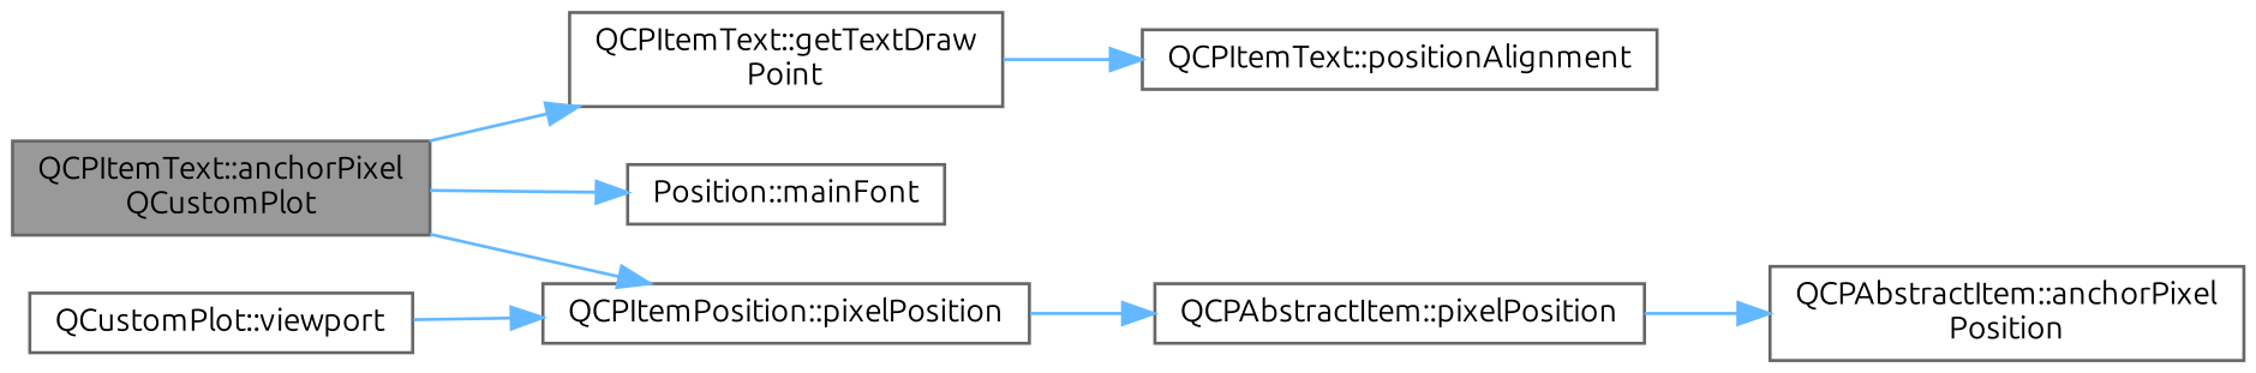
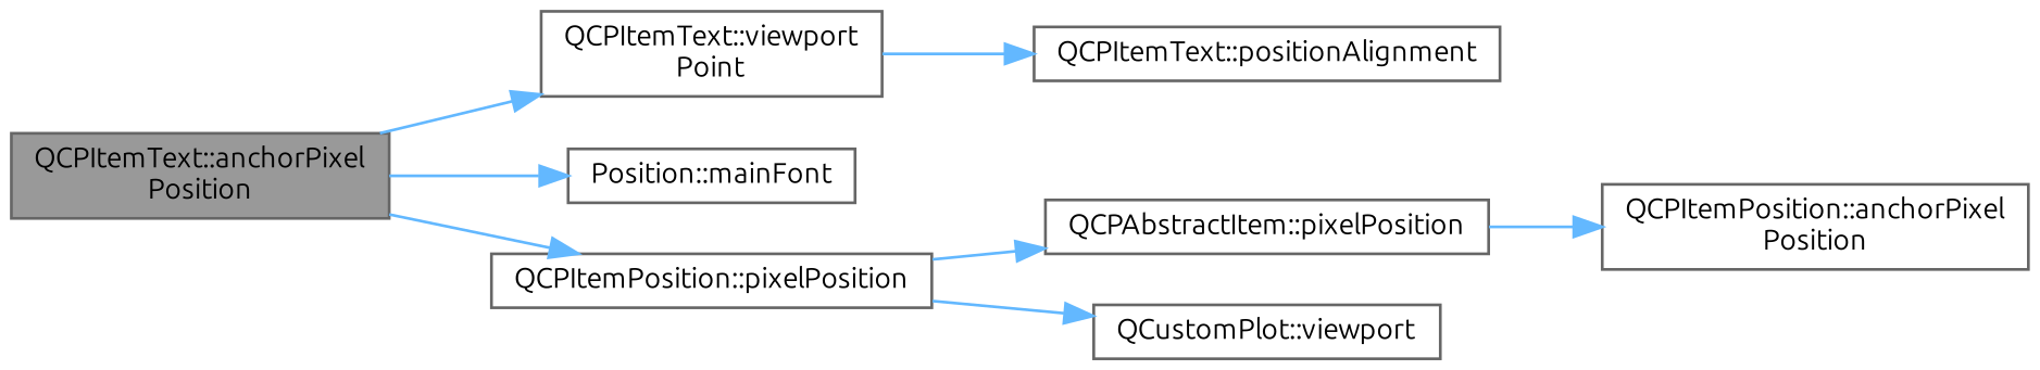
  digraph {
    fontname=Ubuntu
    rankdir=LR
    node [color=grey40 fillcolor=white fontname=Ubuntu fontsize=10 shape=box style=filled]
    edge [color=steelblue1 fontname=Ubuntu fontsize=10 labelfontname=Helvetica labelfontsize=10 style=solid]
-   n1 [color=gray40 fillcolor=grey60 fontcolor=black height=0.2 label="QCPItemText::anchorPixel\lQCustomPlot" width=0.4]
-   n2 [height=0.2 label="QCPItemText::getTextDraw\lPoint" width=0.4]
+   n1 [color=gray40 fillcolor=grey60 fontcolor=black height=0.2 label="QCPItemText::anchorPixel\lPosition" width=0.4]
+   n2 [height=0.2 label="QCPItemText::viewport\lPoint" width=0.4]
    n3 [height=0.2 label="Position::mainFont" width=0.4]
    n4 [height=0.2 label="QCPItemPosition::pixelPosition" width=0.4]
    n5 [height=0.2 label="QCPItemText::positionAlignment" width=0.4]
    n6 [height=0.2 label="QCPAbstractItem::pixelPosition" width=0.4]
    n7 [height=0.2 label="QCustomPlot::viewport" width=0.4]
-   n8 [height=0.2 label="QCPAbstractItem::anchorPixel\lPosition" width=0.4]
+   n8 [height=0.2 label="QCPItemPosition::anchorPixel\lPosition" width=0.4]
    n1 -> n2
    n1 -> n3
    n1 -> n4
    n2 -> n5
    n4 -> n6
-   n7 -> n4
+   n4 -> n7
    n6 -> n8
  }
